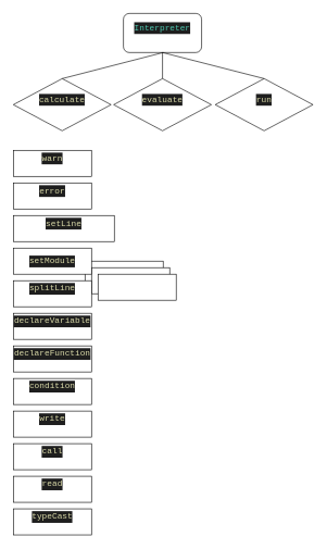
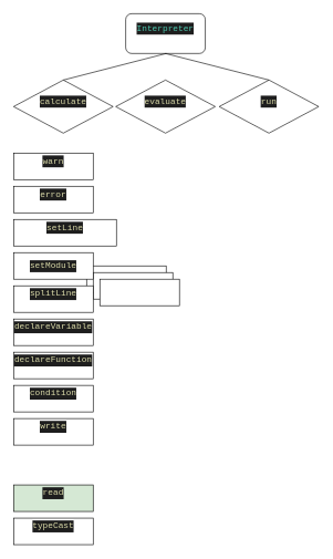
  <mxCell id="0" />
  <mxCell id="1" parent="0" />
  <mxCell id="2" value="&#10;&lt;div style=&quot;color: #d4d4d4;background-color: #1e1e1e;font-family: 'Fira Code', Consolas, 'Courier New', monospace;font-weight: normal;font-size: 13px;line-height: 18px;white-space: pre;&quot;&gt;&lt;div&gt;&lt;span style=&quot;color: #4ec9b0;&quot;&gt;Interpreter&lt;/span&gt;&lt;/div&gt;&lt;/div&gt;&#10;&#10;" style="rounded=1;whiteSpace=wrap;html=1;" vertex="1" parent="1"><mxGeometry x="189" y="20" width="120" height="60" as="geometry" /></mxCell>
  <mxCell id="3" value="&#10;&lt;div style=&quot;color: #d4d4d4;background-color: #1e1e1e;font-family: 'Fira Code', Consolas, 'Courier New', monospace;font-weight: normal;font-size: 13px;line-height: 18px;white-space: pre;&quot;&gt;&lt;div&gt;&lt;span style=&quot;color: #dcdcaa;&quot;&gt;run&lt;/span&gt;&lt;/div&gt;&lt;/div&gt;&#10;&#10;" style="rhombus;whiteSpace=wrap;html=1;" vertex="1" parent="1"><mxGeometry x="330" y="120" width="150" height="80" as="geometry" /></mxCell>
  <mxCell id="4" value="&#10;&lt;div style=&quot;color: #d4d4d4;background-color: #1e1e1e;font-family: 'Fira Code', Consolas, 'Courier New', monospace;font-weight: normal;font-size: 13px;line-height: 18px;white-space: pre;&quot;&gt;&lt;div&gt;&lt;span style=&quot;color: #dcdcaa;&quot;&gt;evaluate&lt;/span&gt;&lt;/div&gt;&lt;/div&gt;&#10;&#10;" style="rhombus;whiteSpace=wrap;html=1;" vertex="1" parent="1"><mxGeometry x="174" y="120" width="150" height="80" as="geometry" /></mxCell>
  <mxCell id="5" value="&#10;&lt;div style=&quot;color: #d4d4d4;background-color: #1e1e1e;font-family: 'Fira Code', Consolas, 'Courier New', monospace;font-weight: normal;font-size: 13px;line-height: 18px;white-space: pre;&quot;&gt;&lt;div&gt;&lt;span style=&quot;color: #dcdcaa;&quot;&gt;calculate&lt;/span&gt;&lt;/div&gt;&lt;/div&gt;&#10;&#10;" style="rhombus;whiteSpace=wrap;html=1;" vertex="1" parent="1"><mxGeometry x="20" y="120" width="150" height="80" as="geometry" /></mxCell>
- <mxCell id="6" value="" style="endArrow=none;html=1;rounded=0;entryX=0.5;entryY=1;entryDx=0;entryDy=0;exitX=0.5;exitY=0;exitDx=0;exitDy=0;" edge="1" parent="1" source="4" target="2"><mxGeometry width="50" height="50" relative="1" as="geometry"><mxPoint x="240" y="360" as="sourcePoint" /><mxPoint x="290" y="310" as="targetPoint" /></mxGeometry></mxCell>
  <mxCell id="7" value="" style="endArrow=none;html=1;rounded=0;entryX=0.5;entryY=0;entryDx=0;entryDy=0;exitX=0.5;exitY=1;exitDx=0;exitDy=0;" edge="1" parent="1" source="2" target="3"><mxGeometry width="50" height="50" relative="1" as="geometry"><mxPoint x="240" y="360" as="sourcePoint" /><mxPoint x="290" y="310" as="targetPoint" /></mxGeometry></mxCell>
  <mxCell id="8" value="" style="endArrow=none;html=1;rounded=0;exitX=0.5;exitY=0;exitDx=0;exitDy=0;" edge="1" parent="1" source="5"><mxGeometry width="50" height="50" relative="1" as="geometry"><mxPoint x="240" y="360" as="sourcePoint" /><mxPoint x="250" y="80" as="targetPoint" /></mxGeometry></mxCell>
  <mxCell id="9" value="&#10;&lt;div style=&quot;color: #d4d4d4;background-color: #1e1e1e;font-family: 'Fira Code', Consolas, 'Courier New', monospace;font-weight: normal;font-size: 13px;line-height: 18px;white-space: pre;&quot;&gt;&lt;div&gt;&lt;span style=&quot;color: #dcdcaa;&quot;&gt;error&lt;/span&gt;&lt;/div&gt;&lt;/div&gt;&#10;&#10;" style="rounded=0;whiteSpace=wrap;html=1;" vertex="1" parent="1"><mxGeometry x="20" y="280" width="120" height="40" as="geometry" /></mxCell>
  <mxCell id="10" value="" style="rounded=0;whiteSpace=wrap;html=1;" vertex="1" parent="1"><mxGeometry x="130" y="400" width="120" height="40" as="geometry" /></mxCell>
  <mxCell id="11" value="&#10;&lt;div style=&quot;color: #d4d4d4;background-color: #1e1e1e;font-family: 'Fira Code', Consolas, 'Courier New', monospace;font-weight: normal;font-size: 13px;line-height: 18px;white-space: pre;&quot;&gt;&lt;div&gt;&lt;span style=&quot;color: #dcdcaa;&quot;&gt;warn&lt;/span&gt;&lt;/div&gt;&lt;/div&gt;&#10;&#10;" style="rounded=0;whiteSpace=wrap;html=1;fontStyle=0" vertex="1" parent="1"><mxGeometry x="20" y="230" width="120" height="40" as="geometry" /></mxCell>
  <mxCell id="12" value="" style="rounded=0;whiteSpace=wrap;html=1;" vertex="1" parent="1"><mxGeometry x="140" y="410" width="120" height="40" as="geometry" /></mxCell>
  <mxCell id="13" value="" style="rounded=0;whiteSpace=wrap;html=1;" vertex="1" parent="1"><mxGeometry x="150" y="420" width="120" height="40" as="geometry" /></mxCell>
  <mxCell id="14" value="&#10;&lt;div style=&quot;color: #d4d4d4;background-color: #1e1e1e;font-family: 'Fira Code', Consolas, 'Courier New', monospace;font-weight: normal;font-size: 13px;line-height: 18px;white-space: pre;&quot;&gt;&lt;div&gt;&lt;span style=&quot;color: #dcdcaa;&quot;&gt;typeCast&lt;/span&gt;&lt;/div&gt;&lt;/div&gt;&#10;&#10;" style="rounded=0;whiteSpace=wrap;html=1;" vertex="1" parent="1"><mxGeometry x="20" y="780" width="120" height="40" as="geometry" /></mxCell>
- <mxCell id="15" value="&#10;&lt;div style=&quot;color: #d4d4d4;background-color: #1e1e1e;font-family: 'Fira Code', Consolas, 'Courier New', monospace;font-weight: normal;font-size: 13px;line-height: 18px;white-space: pre;&quot;&gt;&lt;div&gt;&lt;span style=&quot;color: #dcdcaa;&quot;&gt;read&lt;/span&gt;&lt;/div&gt;&lt;/div&gt;&#10;&#10;" style="rounded=0;whiteSpace=wrap;html=1;" vertex="1" parent="1"><mxGeometry x="20" y="730" width="120" height="40" as="geometry" /></mxCell>
- <mxCell id="16" value="&#10;&lt;div style=&quot;color: #d4d4d4;background-color: #1e1e1e;font-family: 'Fira Code', Consolas, 'Courier New', monospace;font-weight: normal;font-size: 13px;line-height: 18px;white-space: pre;&quot;&gt;&lt;div&gt;&lt;span style=&quot;color: #dcdcaa;&quot;&gt;call&lt;/span&gt;&lt;/div&gt;&lt;/div&gt;&#10;&#10;" style="rounded=0;whiteSpace=wrap;html=1;" vertex="1" parent="1"><mxGeometry x="20" y="680" width="120" height="40" as="geometry" /></mxCell>
+ <mxCell id="15" value="&#10;&lt;div style=&quot;color: #d4d4d4;background-color: #1e1e1e;font-family: 'Fira Code', Consolas, 'Courier New', monospace;font-weight: normal;font-size: 13px;line-height: 18px;white-space: pre;&quot;&gt;&lt;div&gt;&lt;span style=&quot;color: #dcdcaa;&quot;&gt;read&lt;/span&gt;&lt;/div&gt;&lt;/div&gt;&#10;&#10;" style="rounded=0;whiteSpace=wrap;html=1;fillColor=#d5e8d4;" vertex="1" parent="1"><mxGeometry x="20" y="730" width="120" height="40" as="geometry" /></mxCell>
  <mxCell id="17" value="&#10;&lt;div style=&quot;color: #d4d4d4;background-color: #1e1e1e;font-family: 'Fira Code', Consolas, 'Courier New', monospace;font-weight: normal;font-size: 13px;line-height: 18px;white-space: pre;&quot;&gt;&lt;div&gt;&lt;span style=&quot;color: #dcdcaa;&quot;&gt;write&lt;/span&gt;&lt;/div&gt;&lt;/div&gt;&#10;&#10;" style="rounded=0;whiteSpace=wrap;html=1;" vertex="1" parent="1"><mxGeometry x="20" y="630" width="120" height="40" as="geometry" /></mxCell>
  <mxCell id="18" value="&#10;&lt;div style=&quot;color: #d4d4d4;background-color: #1e1e1e;font-family: 'Fira Code', Consolas, 'Courier New', monospace;font-weight: normal;font-size: 13px;line-height: 18px;white-space: pre;&quot;&gt;&lt;div&gt;&lt;span style=&quot;color: #dcdcaa;&quot;&gt;condition&lt;/span&gt;&lt;/div&gt;&lt;/div&gt;&#10;&#10;" style="rounded=0;whiteSpace=wrap;html=1;" vertex="1" parent="1"><mxGeometry x="20" y="580" width="120" height="40" as="geometry" /></mxCell>
  <mxCell id="19" value="&#10;&lt;div style=&quot;color: #d4d4d4;background-color: #1e1e1e;font-family: 'Fira Code', Consolas, 'Courier New', monospace;font-weight: normal;font-size: 13px;line-height: 18px;white-space: pre;&quot;&gt;&lt;div&gt;&lt;span style=&quot;color: #dcdcaa;&quot;&gt;declareFunction&lt;/span&gt;&lt;/div&gt;&lt;/div&gt;&#10;&#10;" style="rounded=0;whiteSpace=wrap;html=1;" vertex="1" parent="1"><mxGeometry x="20" y="530" width="120" height="40" as="geometry" /></mxCell>
  <mxCell id="20" value="&#10;&lt;div style=&quot;color: #d4d4d4;background-color: #1e1e1e;font-family: 'Fira Code', Consolas, 'Courier New', monospace;font-weight: normal;font-size: 13px;line-height: 18px;white-space: pre;&quot;&gt;&lt;div&gt;&lt;span style=&quot;color: #dcdcaa;&quot;&gt;declareVariable&lt;/span&gt;&lt;/div&gt;&lt;/div&gt;&#10;&#10;" style="rounded=0;whiteSpace=wrap;html=1;" vertex="1" parent="1"><mxGeometry x="20" y="480" width="120" height="40" as="geometry" /></mxCell>
  <mxCell id="21" value="&#10;&lt;div style=&quot;color: #d4d4d4;background-color: #1e1e1e;font-family: 'Fira Code', Consolas, 'Courier New', monospace;font-weight: normal;font-size: 13px;line-height: 18px;white-space: pre;&quot;&gt;&lt;div&gt;&lt;span style=&quot;color: #dcdcaa;&quot;&gt;splitLine&lt;/span&gt;&lt;/div&gt;&lt;/div&gt;&#10;&#10;" style="rounded=0;whiteSpace=wrap;html=1;" vertex="1" parent="1"><mxGeometry x="20" y="430" width="120" height="40" as="geometry" /></mxCell>
  <mxCell id="22" value="&lt;div style=&quot;color: #d4d4d4;background-color: #1e1e1e;font-family: 'Fira Code', Consolas, 'Courier New', monospace;font-weight: normal;font-size: 13px;line-height: 18px;white-space: pre;&quot;&gt;&lt;div&gt;&lt;span style=&quot;color: #dcdcaa;&quot;&gt;setModule&lt;/span&gt;&lt;/div&gt;&lt;/div&gt;" style="rounded=0;whiteSpace=wrap;html=1;" vertex="1" parent="1"><mxGeometry x="20" y="380" width="120" height="40" as="geometry" /></mxCell>
  <mxCell id="23" value="&#10;&lt;div style=&quot;color: #d4d4d4;background-color: #1e1e1e;font-family: 'Fira Code', Consolas, 'Courier New', monospace;font-weight: normal;font-size: 13px;line-height: 18px;white-space: pre;&quot;&gt;&lt;div&gt;&lt;span style=&quot;color: #dcdcaa;&quot;&gt;setLine&lt;/span&gt;&lt;/div&gt;&lt;/div&gt;&#10;&#10;" style="rounded=0;whiteSpace=wrap;html=1;" vertex="1" parent="1"><mxGeometry x="20" y="330" width="155" height="40" as="geometry" /></mxCell>
